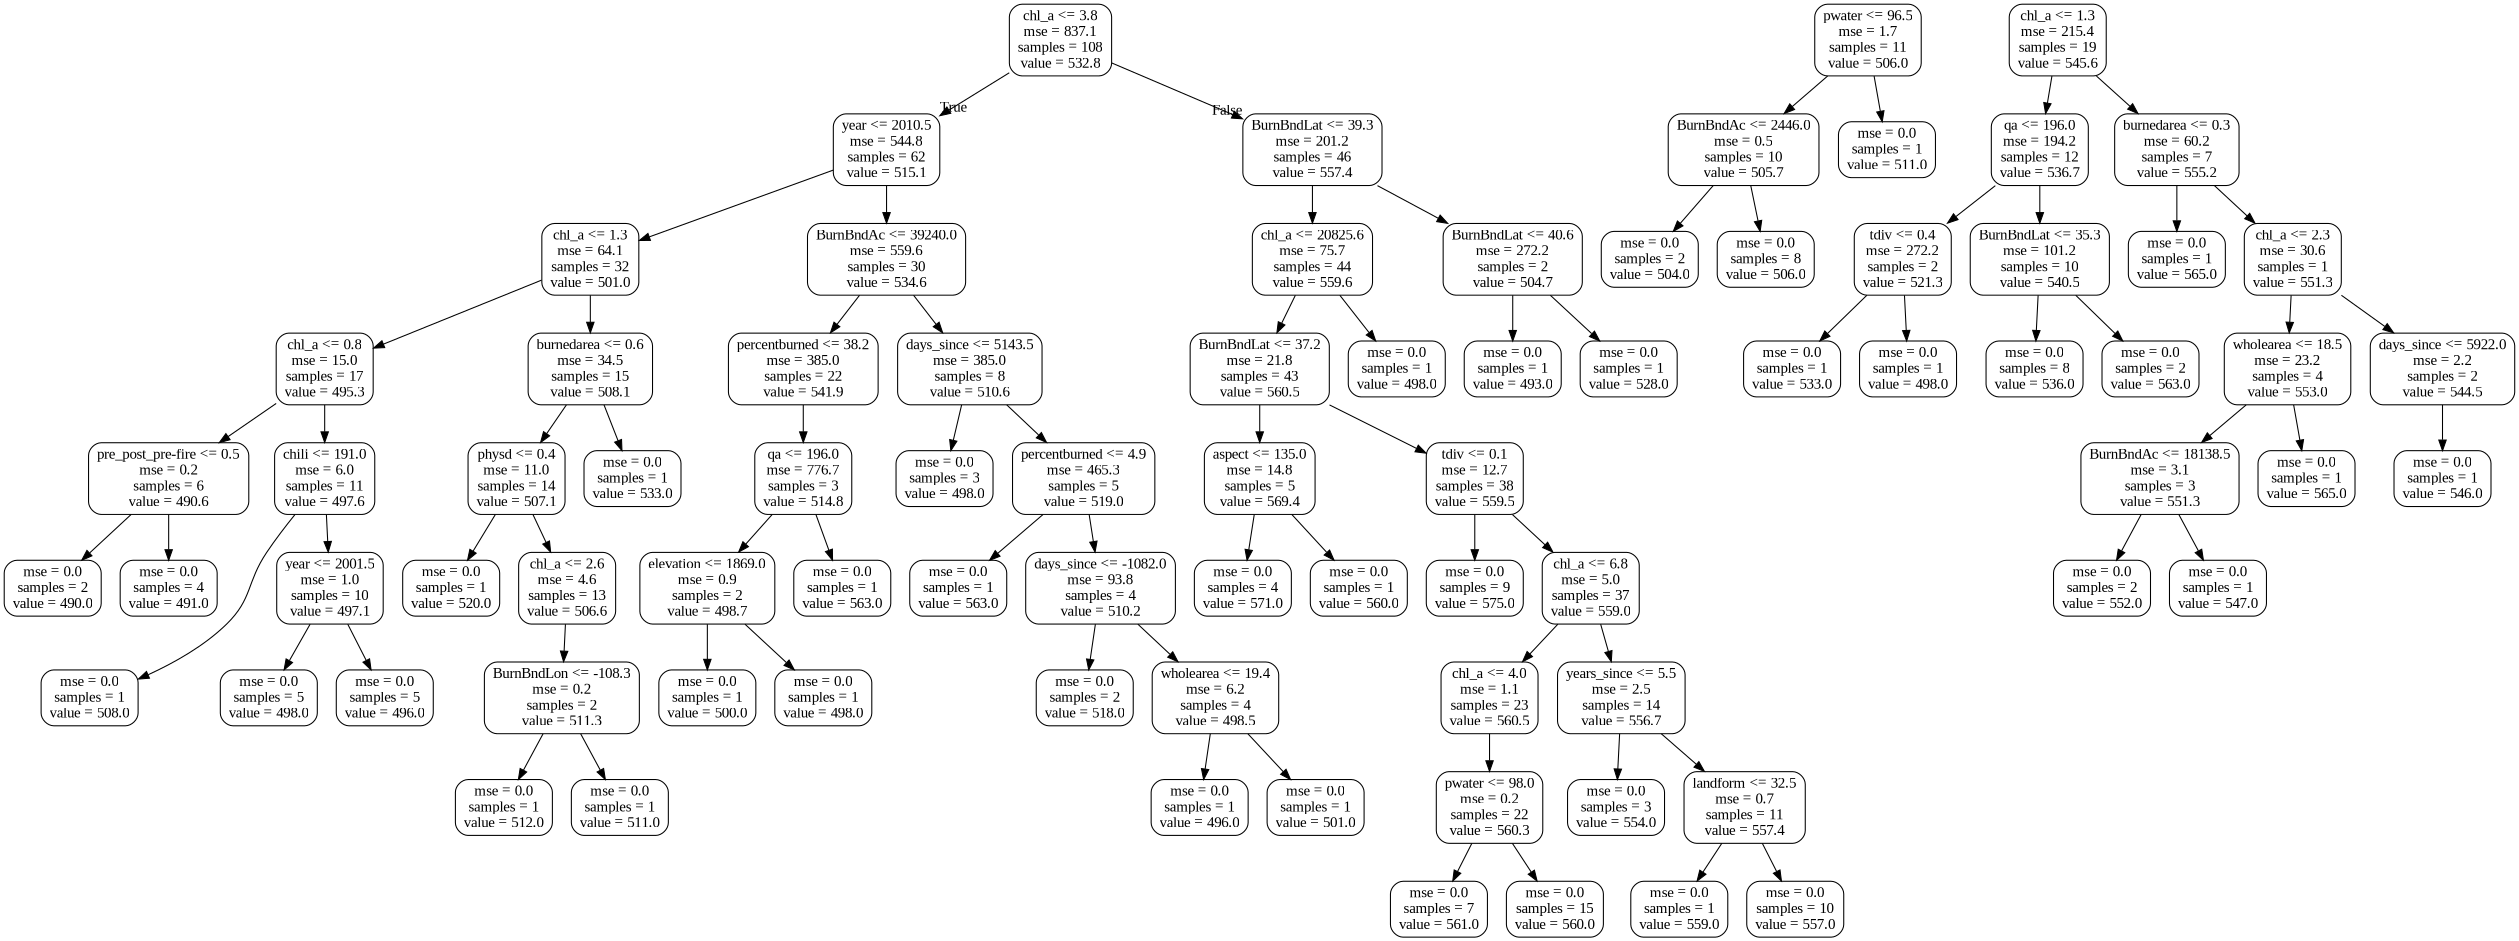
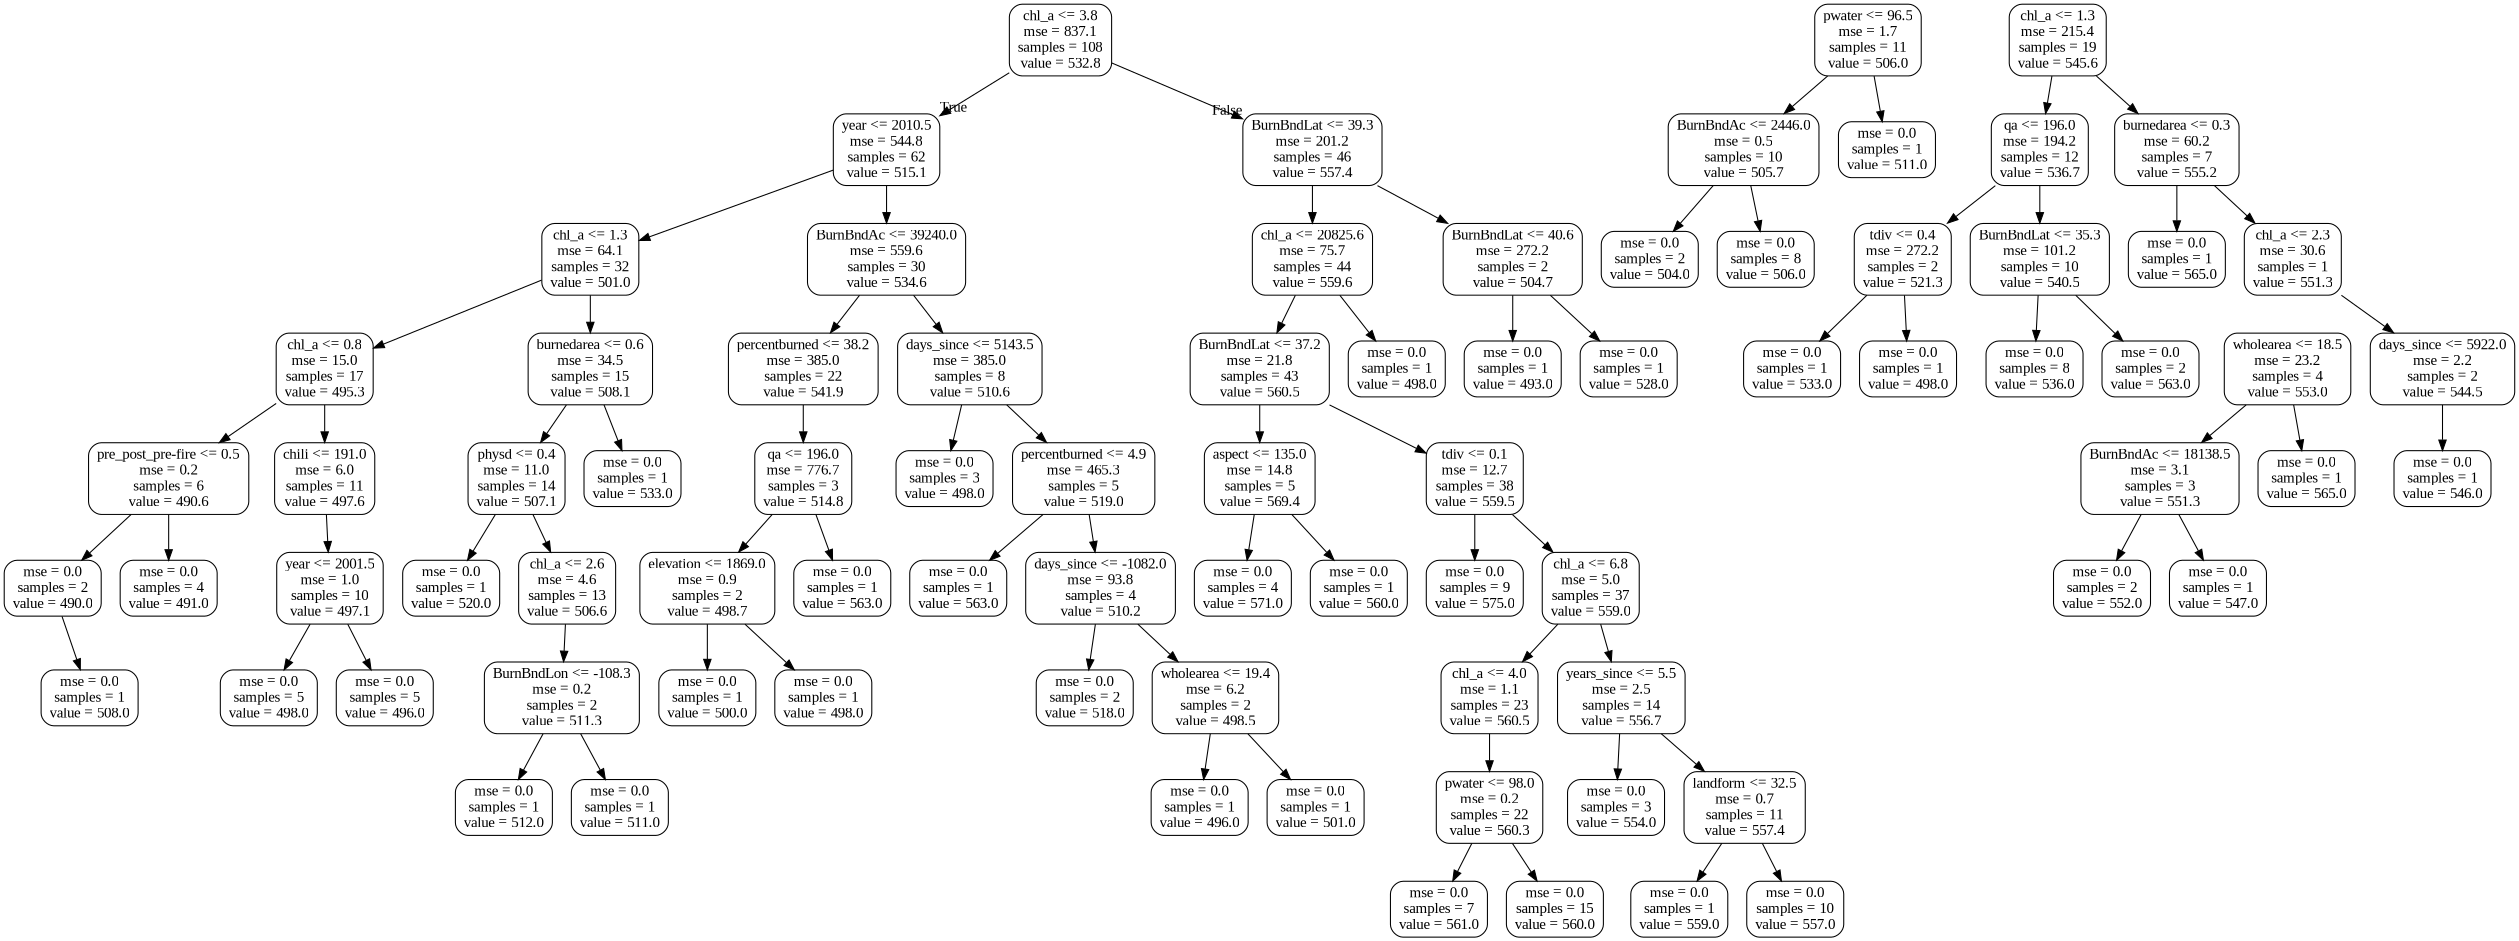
  digraph {
    fontname="Liberation Serif"
    node [color=black fontname="Liberation Serif" shape=box style=rounded]
    edge [fontname="Liberation Serif"]
    n1 [label="chl_a <= 3.8\nmse = 837.1\nsamples = 108\nvalue = 532.8"]
    n2 [label="year <= 2010.5\nmse = 544.8\nsamples = 62\nvalue = 515.1"]
    n3 [label="BurnBndLat <= 39.3\nmse = 201.2\nsamples = 46\nvalue = 557.4"]
    n4 [label="chl_a <= 1.3\nmse = 64.1\nsamples = 32\nvalue = 501.0"]
    n5 [label="BurnBndAc <= 39240.0\nmse = 559.6\nsamples = 30\nvalue = 534.6"]
    n6 [label="chl_a <= 20825.6\nmse = 75.7\nsamples = 44\nvalue = 559.6"]
    n7 [label="BurnBndLat <= 40.6\nmse = 272.2\nsamples = 2\nvalue = 504.7"]
    n8 [label="chl_a <= 0.8\nmse = 15.0\nsamples = 17\nvalue = 495.3"]
    n9 [label="burnedarea <= 0.6\nmse = 34.5\nsamples = 15\nvalue = 508.1"]
    n10 [label="percentburned <= 38.2\nmse = 385.0\nsamples = 22\nvalue = 541.9"]
    n11 [label="days_since <= 5143.5\nmse = 385.0\nsamples = 8\nvalue = 510.6"]
    n12 [label="chili <= 191.0\nmse = 6.0\nsamples = 11\nvalue = 497.6"]
    n13 [label="pre_post_pre-fire <= 0.5\nmse = 0.2\nsamples = 6\nvalue = 490.6"]
    n14 [label="mse = 0.0\nsamples = 1\nvalue = 533.0"]
    n15 [label="physd <= 0.4\nmse = 11.0\nsamples = 14\nvalue = 507.1"]
    n16 [label="mse = 0.0\nsamples = 1\nvalue = 508.0"]
    n17 [label="year <= 2001.5\nmse = 1.0\nsamples = 10\nvalue = 497.1"]
    n18 [label="mse = 0.0\nsamples = 2\nvalue = 490.0"]
    n19 [label="mse = 0.0\nsamples = 4\nvalue = 491.0"]
    n20 [label="mse = 0.0\nsamples = 5\nvalue = 498.0"]
    n21 [label="mse = 0.0\nsamples = 5\nvalue = 496.0"]
    n22 [label="mse = 0.0\nsamples = 1\nvalue = 520.0"]
    n23 [label="chl_a <= 2.6\nmse = 4.6\nsamples = 13\nvalue = 506.6"]
    n24 [label="BurnBndLon <= -108.3\nmse = 0.2\nsamples = 2\nvalue = 511.3"]
    n25 [label="pwater <= 96.5\nmse = 1.7\nsamples = 11\nvalue = 506.0"]
    n26 [label="BurnBndAc <= 2446.0\nmse = 0.5\nsamples = 10\nvalue = 505.7"]
    n27 [label="mse = 0.0\nsamples = 1\nvalue = 511.0"]
    n28 [label="mse = 0.0\nsamples = 1\nvalue = 511.0"]
    n29 [label="mse = 0.0\nsamples = 1\nvalue = 512.0"]
    n30 [label="mse = 0.0\nsamples = 2\nvalue = 504.0"]
    n31 [label="mse = 0.0\nsamples = 8\nvalue = 506.0"]
    n32 [label="qa <= 196.0\nmse = 776.7\nsamples = 3\nvalue = 514.8"]
    n33 [label="percentburned <= 4.9\nmse = 465.3\nsamples = 5\nvalue = 519.0"]
    n34 [label="mse = 0.0\nsamples = 3\nvalue = 498.0"]
    n35 [label="chl_a <= 1.3\nmse = 215.4\nsamples = 19\nvalue = 545.6"]
    n36 [label="qa <= 196.0\nmse = 194.2\nsamples = 12\nvalue = 536.7"]
    n37 [label="burnedarea <= 0.3\nmse = 60.2\nsamples = 7\nvalue = 555.2"]
    n38 [label="elevation <= 1869.0\nmse = 0.9\nsamples = 2\nvalue = 498.7"]
    n39 [label="mse = 0.0\nsamples = 1\nvalue = 563.0"]
    n40 [label="tdiv <= 0.4\nmse = 272.2\nsamples = 2\nvalue = 521.3"]
    n41 [label="BurnBndLat <= 35.3\nmse = 101.2\nsamples = 10\nvalue = 540.5"]
    n42 [label="mse = 0.0\nsamples = 1\nvalue = 565.0"]
    n43 [label="chl_a <= 2.3\nmse = 30.6\nsamples = 1\nvalue = 551.3"]
    n44 [label="mse = 0.0\nsamples = 1\nvalue = 533.0"]
    n45 [label="mse = 0.0\nsamples = 1\nvalue = 498.0"]
    n46 [label="mse = 0.0\nsamples = 8\nvalue = 536.0"]
    n47 [label="mse = 0.0\nsamples = 2\nvalue = 563.0"]
    n48 [label="wholearea <= 18.5\nmse = 23.2\nsamples = 4\nvalue = 553.0"]
    n49 [label="days_since <= 5922.0\nmse = 2.2\nsamples = 2\nvalue = 544.5"]
    n50 [label="BurnBndAc <= 18138.5\nmse = 3.1\nsamples = 3\nvalue = 551.3"]
    n51 [label="mse = 0.0\nsamples = 1\nvalue = 565.0"]
    n52 [label="mse = 0.0\nsamples = 1\nvalue = 546.0"]
    n53 [label="mse = 0.0\nsamples = 2\nvalue = 552.0"]
    n54 [label="mse = 0.0\nsamples = 1\nvalue = 547.0"]
    n55 [label="mse = 0.0\nsamples = 1\nvalue = 500.0"]
    n56 [label="mse = 0.0\nsamples = 1\nvalue = 498.0"]
    n57 [label="mse = 0.0\nsamples = 1\nvalue = 563.0"]
    n58 [label="days_since <= -1082.0\nmse = 93.8\nsamples = 4\nvalue = 510.2"]
    n59 [label="mse = 0.0\nsamples = 2\nvalue = 518.0"]
-   n60 [label="wholearea <= 19.4\nmse = 6.2\nsamples = 4\nvalue = 498.5"]
+   n60 [label="wholearea <= 19.4\nmse = 6.2\nsamples = 2\nvalue = 498.5"]
    n61 [label="mse = 0.0\nsamples = 1\nvalue = 501.0"]
    n62 [label="mse = 0.0\nsamples = 1\nvalue = 496.0"]
    n63 [label="BurnBndLat <= 37.2\nmse = 21.8\nsamples = 43\nvalue = 560.5"]
    n64 [label="mse = 0.0\nsamples = 1\nvalue = 498.0"]
    n65 [label="mse = 0.0\nsamples = 1\nvalue = 493.0"]
    n66 [label="mse = 0.0\nsamples = 1\nvalue = 528.0"]
    n67 [label="tdiv <= 0.1\nmse = 12.7\nsamples = 38\nvalue = 559.5"]
    n68 [label="aspect <= 135.0\nmse = 14.8\nsamples = 5\nvalue = 569.4"]
    n69 [label="mse = 0.0\nsamples = 9\nvalue = 575.0"]
    n70 [label="chl_a <= 6.8\nmse = 5.0\nsamples = 37\nvalue = 559.0"]
    n71 [label="mse = 0.0\nsamples = 4\nvalue = 571.0"]
    n72 [label="mse = 0.0\nsamples = 1\nvalue = 560.0"]
    n73 [label="chl_a <= 4.0\nmse = 1.1\nsamples = 23\nvalue = 560.5"]
    n74 [label="years_since <= 5.5\nmse = 2.5\nsamples = 14\nvalue = 556.7"]
    n75 [label="pwater <= 98.0\nmse = 0.2\nsamples = 22\nvalue = 560.3"]
    n76 [label="landform <= 32.5\nmse = 0.7\nsamples = 11\nvalue = 557.4"]
    n77 [label="mse = 0.0\nsamples = 3\nvalue = 554.0"]
    n78 [label="mse = 0.0\nsamples = 7\nvalue = 561.0"]
    n79 [label="mse = 0.0\nsamples = 15\nvalue = 560.0"]
    n80 [label="mse = 0.0\nsamples = 1\nvalue = 559.0"]
    n81 [label="mse = 0.0\nsamples = 10\nvalue = 557.0"]
    n1 -> n2 [headlabel=True labelangle=45 labeldistance=2.5]
    n1 -> n3 [headlabel=False labelangle=-45 labeldistance=2.5]
    n2 -> n4
    n2 -> n5
    n3 -> n6
    n3 -> n7
    n4 -> n8
    n4 -> n9
    n5 -> n10
    n5 -> n11
    n6 -> n63
    n6 -> n64
    n7 -> n65
    n7 -> n66
    n8 -> n12
    n8 -> n13
    n9 -> n14
    n9 -> n15
    n10 -> n32
    n11 -> n33
    n11 -> n34
-   n12 -> n16
+   n18 -> n16
    n12 -> n17
    n13 -> n18
    n13 -> n19
    n15 -> n22
    n15 -> n23
    n17 -> n20
    n17 -> n21
    n23 -> n24
    n24 -> n28
    n24 -> n29
    n25 -> n26
    n25 -> n27
    n26 -> n30
    n26 -> n31
    n32 -> n38
    n32 -> n39
    n33 -> n57
    n33 -> n58
    n35 -> n36
    n35 -> n37
    n36 -> n40
    n36 -> n41
    n37 -> n42
    n37 -> n43
    n38 -> n55
    n38 -> n56
    n40 -> n44
    n40 -> n45
    n41 -> n46
    n41 -> n47
-   n43 -> n48
    n43 -> n49
    n48 -> n50
    n48 -> n51
    n49 -> n52
    n50 -> n53
    n50 -> n54
    n58 -> n59
    n58 -> n60
    n60 -> n61
    n60 -> n62
    n63 -> n67
    n63 -> n68
    n67 -> n69
    n67 -> n70
    n68 -> n71
    n68 -> n72
    n70 -> n73
    n70 -> n74
    n73 -> n75
    n74 -> n76
    n74 -> n77
    n75 -> n78
    n75 -> n79
    n76 -> n80
    n76 -> n81
  }
